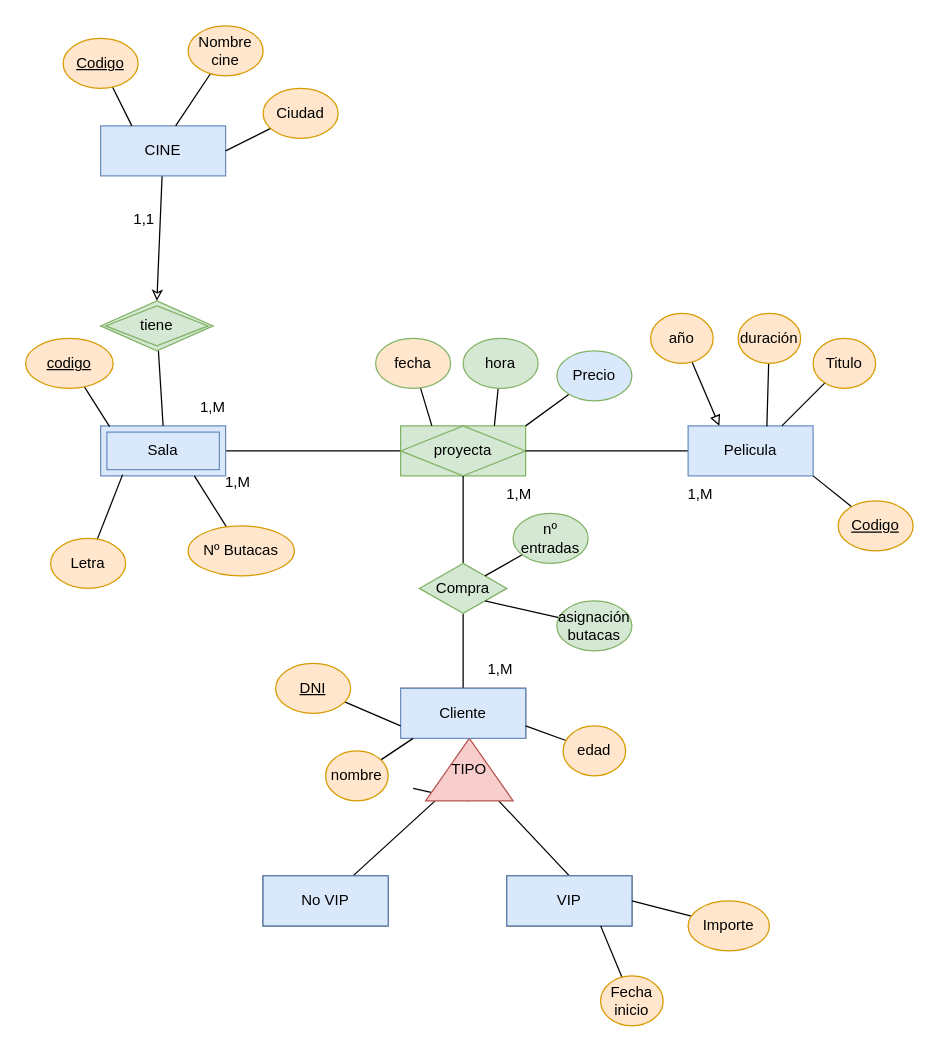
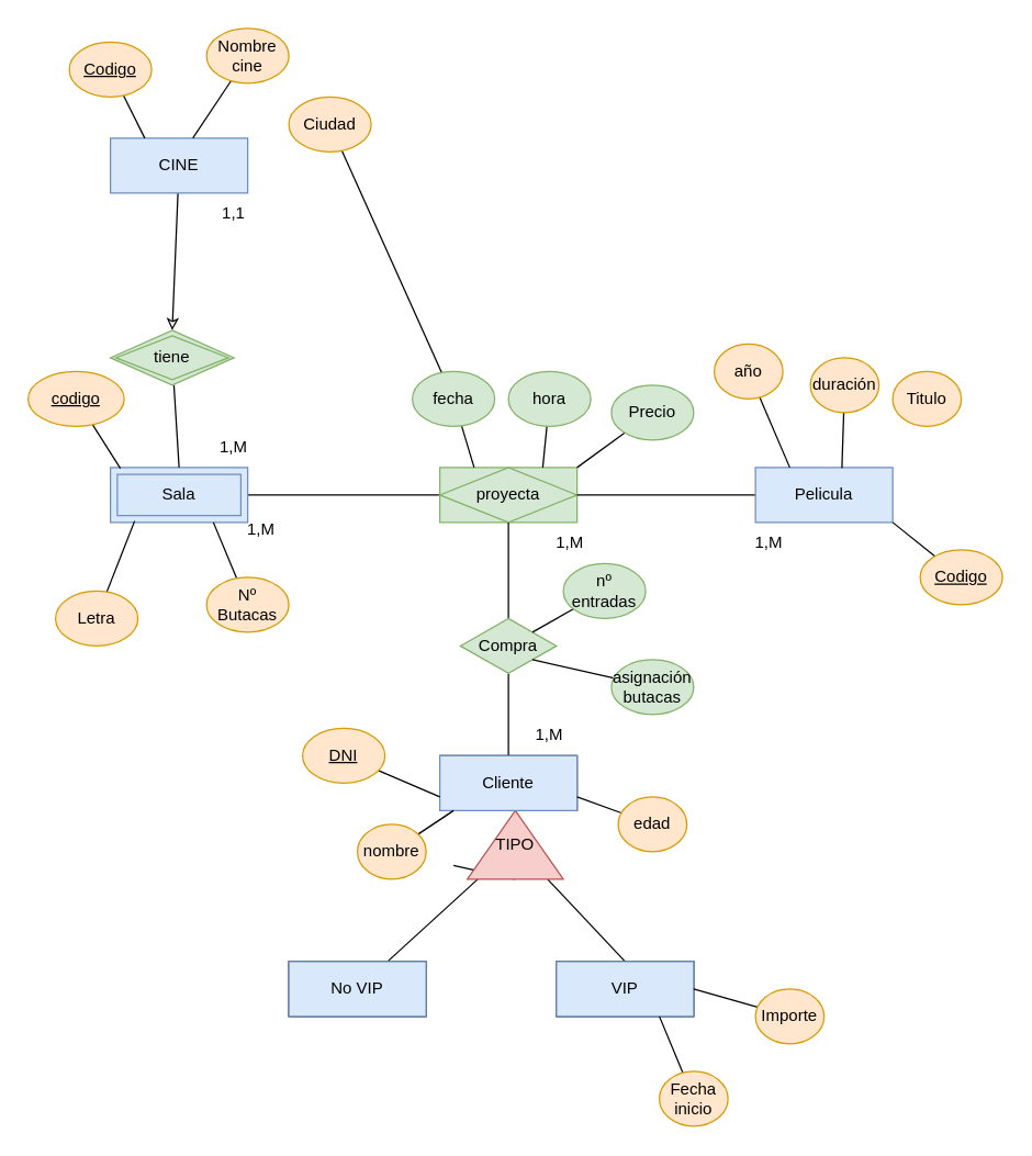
  <mxCell id="0" />
  <mxCell id="1" parent="0" />
  <mxCell id="2" style="rounded=0;orthogonalLoop=1;jettySize=auto;html=1;entryX=0.5;entryY=0;entryDx=0;entryDy=0;endArrow=classic;endFill=0;" parent="1" source="3" target="7" edge="1"><mxGeometry relative="1" as="geometry" /></mxCell>
  <mxCell id="3" value="CINE" style="whiteSpace=wrap;html=1;align=center;fillColor=#dae8fc;strokeColor=#6c8ebf;" parent="1" vertex="1"><mxGeometry x="80" y="100" width="100" height="40" as="geometry" /></mxCell>
  <mxCell id="4" style="edgeStyle=none;rounded=0;orthogonalLoop=1;jettySize=auto;html=1;entryX=0;entryY=0.5;entryDx=0;entryDy=0;endArrow=none;endFill=0;" parent="1" source="5" target="8" edge="1"><mxGeometry relative="1" as="geometry" /></mxCell>
  <mxCell id="5" value="Sala" style="shape=ext;margin=3;double=1;whiteSpace=wrap;html=1;align=center;fillColor=#dae8fc;strokeColor=#6c8ebf;" parent="1" vertex="1"><mxGeometry x="80" y="340" width="100" height="40" as="geometry" /></mxCell>
  <mxCell id="6" style="edgeStyle=none;rounded=0;orthogonalLoop=1;jettySize=auto;html=1;entryX=0.5;entryY=0;entryDx=0;entryDy=0;endArrow=none;endFill=0;" parent="1" source="7" target="5" edge="1"><mxGeometry relative="1" as="geometry" /></mxCell>
  <mxCell id="7" value="tiene" style="shape=rhombus;double=1;perimeter=rhombusPerimeter;whiteSpace=wrap;html=1;align=center;fillColor=#d5e8d4;strokeColor=#82b366;" parent="1" vertex="1"><mxGeometry x="80" y="240" width="90" height="40" as="geometry" /></mxCell>
  <mxCell id="8" value="proyecta" style="shape=associativeEntity;whiteSpace=wrap;html=1;align=center;fillColor=#d5e8d4;strokeColor=#82b366;" parent="1" vertex="1"><mxGeometry x="320" y="340" width="100" height="40" as="geometry" /></mxCell>
  <mxCell id="9" value="Cliente" style="whiteSpace=wrap;html=1;align=center;" parent="1" vertex="1"><mxGeometry x="320" y="550" width="100" height="40" as="geometry" /></mxCell>
  <mxCell id="10" style="edgeStyle=none;rounded=0;orthogonalLoop=1;jettySize=auto;html=1;entryX=1;entryY=0.5;entryDx=0;entryDy=0;endArrow=none;endFill=0;" parent="1" source="11" target="8" edge="1"><mxGeometry relative="1" as="geometry" /></mxCell>
  <mxCell id="11" value="Pelicula" style="whiteSpace=wrap;html=1;align=center;fillColor=#dae8fc;strokeColor=#6c8ebf;" parent="1" vertex="1"><mxGeometry x="550" y="340" width="100" height="40" as="geometry" /></mxCell>
  <mxCell id="12" style="edgeStyle=none;rounded=0;orthogonalLoop=1;jettySize=auto;html=1;entryX=0.5;entryY=1;entryDx=0;entryDy=0;endArrow=none;endFill=0;" parent="1" source="14" target="8" edge="1"><mxGeometry relative="1" as="geometry" /></mxCell>
  <mxCell id="13" style="edgeStyle=none;rounded=0;orthogonalLoop=1;jettySize=auto;html=1;endArrow=none;endFill=0;" parent="1" source="14" target="9" edge="1"><mxGeometry relative="1" as="geometry" /></mxCell>
  <mxCell id="14" value="Compra" style="shape=rhombus;perimeter=rhombusPerimeter;whiteSpace=wrap;html=1;align=center;fillColor=#d5e8d4;strokeColor=#82b366;" parent="1" vertex="1"><mxGeometry x="335" y="450" width="70" height="40" as="geometry" /></mxCell>
  <mxCell id="15" style="edgeStyle=none;rounded=0;orthogonalLoop=1;jettySize=auto;html=1;endArrow=none;endFill=0;" parent="1" source="18" target="19" edge="1"><mxGeometry relative="1" as="geometry" /></mxCell>
  <mxCell id="16" style="edgeStyle=none;rounded=0;orthogonalLoop=1;jettySize=auto;html=1;entryX=0.5;entryY=0;entryDx=0;entryDy=0;endArrow=none;endFill=0;" parent="1" source="18" target="20" edge="1"><mxGeometry relative="1" as="geometry" /></mxCell>
  <mxCell id="17" style="edgeStyle=none;rounded=0;orthogonalLoop=1;jettySize=auto;html=1;exitX=0;exitY=0.5;exitDx=0;exitDy=0;endArrow=none;endFill=0;" parent="1" source="18" edge="1"><mxGeometry relative="1" as="geometry"><mxPoint x="330" y="630" as="targetPoint" /></mxGeometry></mxCell>
  <mxCell id="18" value="TIPO" style="triangle;whiteSpace=wrap;html=1;direction=north;fillColor=#f8cecc;strokeColor=#b85450;" parent="1" vertex="1"><mxGeometry x="340" y="590" width="70" height="50" as="geometry" /></mxCell>
  <mxCell id="19" value="No VIP" style="whiteSpace=wrap;html=1;align=center;" parent="1" vertex="1"><mxGeometry x="210" y="700" width="100" height="40" as="geometry" /></mxCell>
  <mxCell id="20" value="VIP" style="whiteSpace=wrap;html=1;align=center;" parent="1" vertex="1"><mxGeometry x="405" y="700" width="100" height="40" as="geometry" /></mxCell>
  <mxCell id="21" value="Cliente" style="whiteSpace=wrap;html=1;align=center;fillColor=#dae8fc;strokeColor=#6c8ebf;" parent="1" vertex="1"><mxGeometry x="320" y="550" width="100" height="40" as="geometry" /></mxCell>
  <mxCell id="22" value="VIP" style="whiteSpace=wrap;html=1;align=center;fillColor=#dae8fc;strokeColor=#6c8ebf;" parent="1" vertex="1"><mxGeometry x="405" y="700" width="100" height="40" as="geometry" /></mxCell>
  <mxCell id="23" value="No VIP" style="whiteSpace=wrap;html=1;align=center;fillColor=#dae8fc;strokeColor=#6c8ebf;" parent="1" vertex="1"><mxGeometry x="210" y="700" width="100" height="40" as="geometry" /></mxCell>
  <mxCell id="24" style="edgeStyle=none;rounded=0;orthogonalLoop=1;jettySize=auto;html=1;entryX=0.25;entryY=0;entryDx=0;entryDy=0;endArrow=none;endFill=0;" parent="1" source="25" target="3" edge="1"><mxGeometry relative="1" as="geometry" /></mxCell>
  <mxCell id="25" value="Codigo" style="ellipse;whiteSpace=wrap;html=1;align=center;fontStyle=4;fillColor=#ffe6cc;strokeColor=#d79b00;" parent="1" vertex="1"><mxGeometry x="50" y="30" width="60" height="40" as="geometry" /></mxCell>
  <mxCell id="26" style="edgeStyle=none;rounded=0;orthogonalLoop=1;jettySize=auto;html=1;entryX=1;entryY=1;entryDx=0;entryDy=0;endArrow=none;endFill=0;" parent="1" source="27" target="11" edge="1"><mxGeometry relative="1" as="geometry" /></mxCell>
  <mxCell id="27" value="Codigo" style="ellipse;whiteSpace=wrap;html=1;align=center;fontStyle=4;fillColor=#ffe6cc;strokeColor=#d79b00;" parent="1" vertex="1"><mxGeometry x="670" y="400" width="60" height="40" as="geometry" /></mxCell>
  <mxCell id="28" style="edgeStyle=none;rounded=0;orthogonalLoop=1;jettySize=auto;html=1;entryX=0;entryY=0.75;entryDx=0;entryDy=0;endArrow=none;endFill=0;" parent="1" source="29" target="21" edge="1"><mxGeometry relative="1" as="geometry" /></mxCell>
  <mxCell id="29" value="DNI" style="ellipse;whiteSpace=wrap;html=1;align=center;fontStyle=4;fillColor=#ffe6cc;strokeColor=#d79b00;" parent="1" vertex="1"><mxGeometry x="220" y="530" width="60" height="40" as="geometry" /></mxCell>
  <mxCell id="30" style="edgeStyle=none;rounded=0;orthogonalLoop=1;jettySize=auto;html=1;entryX=0.176;entryY=0.975;entryDx=0;entryDy=0;entryPerimeter=0;endArrow=none;endFill=0;" parent="1" source="31" target="5" edge="1"><mxGeometry relative="1" as="geometry" /></mxCell>
  <mxCell id="31" value="Letra" style="ellipse;whiteSpace=wrap;html=1;align=center;fillColor=#ffe6cc;strokeColor=#d79b00;" parent="1" vertex="1"><mxGeometry x="40" y="430" width="60" height="40" as="geometry" /></mxCell>
  <mxCell id="32" style="edgeStyle=none;rounded=0;orthogonalLoop=1;jettySize=auto;html=1;entryX=0.75;entryY=1;entryDx=0;entryDy=0;endArrow=none;endFill=0;" parent="1" source="33" target="5" edge="1"><mxGeometry relative="1" as="geometry" /></mxCell>
- <mxCell id="33" value="Nº Butacas" style="ellipse;whiteSpace=wrap;html=1;align=center;fillColor=#ffe6cc;strokeColor=#d79b00;" parent="1" vertex="1"><mxGeometry x="150" y="420" width="85" height="40" as="geometry" /></mxCell>
+ <mxCell id="33" value="Nº Butacas" style="ellipse;whiteSpace=wrap;html=1;align=center;fillColor=#ffe6cc;strokeColor=#d79b00;" parent="1" vertex="1"><mxGeometry x="150" y="420" width="60" height="40" as="geometry" /></mxCell>
  <mxCell id="34" style="edgeStyle=none;rounded=0;orthogonalLoop=1;jettySize=auto;html=1;endArrow=none;endFill=0;" parent="1" source="35" edge="1"><mxGeometry relative="1" as="geometry"><mxPoint x="140" y="100" as="targetPoint" /></mxGeometry></mxCell>
  <mxCell id="35" value="Nombre cine" style="ellipse;whiteSpace=wrap;html=1;align=center;fillColor=#ffe6cc;strokeColor=#d79b00;" parent="1" vertex="1"><mxGeometry x="150" y="20" width="60" height="40" as="geometry" /></mxCell>
- <mxCell id="36" style="edgeStyle=none;rounded=0;orthogonalLoop=1;jettySize=auto;html=1;entryX=1;entryY=0.5;entryDx=0;entryDy=0;endArrow=none;endFill=0;" parent="1" source="37" target="3" edge="1"><mxGeometry relative="1" as="geometry" /></mxCell>
+ <mxCell id="36" style="edgeStyle=none;rounded=0;orthogonalLoop=1;jettySize=auto;html=1;endArrow=none;endFill=0;" parent="1" source="37" target="39" edge="1"><mxGeometry relative="1" as="geometry" /></mxCell>
  <mxCell id="37" value="Ciudad" style="ellipse;whiteSpace=wrap;html=1;align=center;fillColor=#ffe6cc;strokeColor=#d79b00;" parent="1" vertex="1"><mxGeometry x="210" y="70" width="60" height="40" as="geometry" /></mxCell>
  <mxCell id="38" style="edgeStyle=none;rounded=0;orthogonalLoop=1;jettySize=auto;html=1;entryX=0.25;entryY=0;entryDx=0;entryDy=0;endArrow=none;endFill=0;" parent="1" source="39" target="8" edge="1"><mxGeometry relative="1" as="geometry" /></mxCell>
- <mxCell id="39" value="fecha" style="ellipse;whiteSpace=wrap;html=1;align=center;fillColor=#ffe6cc;strokeColor=#82b366;" parent="1" vertex="1"><mxGeometry x="300" y="270" width="60" height="40" as="geometry" /></mxCell>
+ <mxCell id="39" value="fecha" style="ellipse;whiteSpace=wrap;html=1;align=center;fillColor=#d5e8d4;strokeColor=#82b366;" parent="1" vertex="1"><mxGeometry x="300" y="270" width="60" height="40" as="geometry" /></mxCell>
  <mxCell id="40" style="edgeStyle=none;rounded=0;orthogonalLoop=1;jettySize=auto;html=1;entryX=0.75;entryY=0;entryDx=0;entryDy=0;endArrow=none;endFill=0;" parent="1" source="41" target="8" edge="1"><mxGeometry relative="1" as="geometry" /></mxCell>
  <mxCell id="41" value="hora" style="ellipse;whiteSpace=wrap;html=1;align=center;fillColor=#d5e8d4;strokeColor=#82b366;" parent="1" vertex="1"><mxGeometry x="370" y="270" width="60" height="40" as="geometry" /></mxCell>
  <mxCell id="42" style="edgeStyle=none;rounded=0;orthogonalLoop=1;jettySize=auto;html=1;entryX=1;entryY=0;entryDx=0;entryDy=0;endArrow=none;endFill=0;" parent="1" source="43" target="8" edge="1"><mxGeometry relative="1" as="geometry" /></mxCell>
- <mxCell id="43" value="Precio" style="ellipse;whiteSpace=wrap;html=1;align=center;fillColor=#dae8fc;strokeColor=#82b366;" parent="1" vertex="1"><mxGeometry x="445" y="280" width="60" height="40" as="geometry" /></mxCell>
- <mxCell id="44" style="edgeStyle=none;rounded=0;orthogonalLoop=1;jettySize=auto;html=1;entryX=0.75;entryY=0;entryDx=0;entryDy=0;endArrow=none;endFill=0;" parent="1" source="45" target="11" edge="1"><mxGeometry relative="1" as="geometry" /></mxCell>
+ <mxCell id="43" value="Precio" style="ellipse;whiteSpace=wrap;html=1;align=center;fillColor=#d5e8d4;strokeColor=#82b366;" parent="1" vertex="1"><mxGeometry x="445" y="280" width="60" height="40" as="geometry" /></mxCell>
  <mxCell id="45" value="Titulo" style="ellipse;whiteSpace=wrap;html=1;align=center;fillColor=#ffe6cc;strokeColor=#d79b00;" parent="1" vertex="1"><mxGeometry x="650" y="270" width="50" height="40" as="geometry" /></mxCell>
- <mxCell id="46" style="edgeStyle=none;rounded=0;orthogonalLoop=1;jettySize=auto;html=1;entryX=0.25;entryY=0;entryDx=0;entryDy=0;endArrow=block;endFill=0;" parent="1" source="47" target="11" edge="1"><mxGeometry relative="1" as="geometry" /></mxCell>
+ <mxCell id="46" style="edgeStyle=none;rounded=0;orthogonalLoop=1;jettySize=auto;html=1;entryX=0.25;entryY=0;entryDx=0;entryDy=0;endArrow=none;endFill=0;" parent="1" source="47" target="11" edge="1"><mxGeometry relative="1" as="geometry" /></mxCell>
  <mxCell id="47" value="año" style="ellipse;whiteSpace=wrap;html=1;align=center;fillColor=#ffe6cc;strokeColor=#d79b00;" parent="1" vertex="1"><mxGeometry x="520" y="250" width="50" height="40" as="geometry" /></mxCell>
  <mxCell id="48" style="edgeStyle=none;rounded=0;orthogonalLoop=1;jettySize=auto;html=1;entryX=0.63;entryY=0.01;entryDx=0;entryDy=0;entryPerimeter=0;endArrow=none;endFill=0;" parent="1" source="49" target="11" edge="1"><mxGeometry relative="1" as="geometry" /></mxCell>
- <mxCell id="49" value="duración" style="ellipse;whiteSpace=wrap;html=1;align=center;fillColor=#ffe6cc;strokeColor=#d79b00;" parent="1" vertex="1"><mxGeometry x="590" y="250" width="50" height="40" as="geometry" /></mxCell>
+ <mxCell id="49" value="duración" style="ellipse;whiteSpace=wrap;html=1;align=center;fillColor=#ffe6cc;strokeColor=#d79b00;" parent="1" vertex="1"><mxGeometry x="590" y="260" width="50" height="40" as="geometry" /></mxCell>
  <mxCell id="50" style="edgeStyle=none;rounded=0;orthogonalLoop=1;jettySize=auto;html=1;entryX=1;entryY=0;entryDx=0;entryDy=0;endArrow=none;endFill=0;" parent="1" source="51" target="14" edge="1"><mxGeometry relative="1" as="geometry" /></mxCell>
  <mxCell id="51" value="nº entradas" style="ellipse;whiteSpace=wrap;html=1;align=center;fillColor=#d5e8d4;strokeColor=#82b366;" parent="1" vertex="1"><mxGeometry x="410" y="410" width="60" height="40" as="geometry" /></mxCell>
  <mxCell id="52" style="edgeStyle=none;rounded=0;orthogonalLoop=1;jettySize=auto;html=1;entryX=1;entryY=1;entryDx=0;entryDy=0;endArrow=none;endFill=0;" parent="1" source="53" target="14" edge="1"><mxGeometry relative="1" as="geometry" /></mxCell>
  <mxCell id="53" value="asignación butacas" style="ellipse;whiteSpace=wrap;html=1;align=center;fillColor=#d5e8d4;strokeColor=#82b366;" parent="1" vertex="1"><mxGeometry x="445" y="480" width="60" height="40" as="geometry" /></mxCell>
  <mxCell id="54" style="edgeStyle=none;rounded=0;orthogonalLoop=1;jettySize=auto;html=1;entryX=0.1;entryY=1;entryDx=0;entryDy=0;entryPerimeter=0;endArrow=none;endFill=0;" parent="1" source="55" target="21" edge="1"><mxGeometry relative="1" as="geometry" /></mxCell>
  <mxCell id="55" value="nombre" style="ellipse;whiteSpace=wrap;html=1;align=center;fillColor=#ffe6cc;strokeColor=#d79b00;" parent="1" vertex="1"><mxGeometry x="260" y="600" width="50" height="40" as="geometry" /></mxCell>
  <mxCell id="56" style="edgeStyle=none;rounded=0;orthogonalLoop=1;jettySize=auto;html=1;entryX=1;entryY=0.75;entryDx=0;entryDy=0;endArrow=none;endFill=0;" parent="1" source="57" target="21" edge="1"><mxGeometry relative="1" as="geometry" /></mxCell>
  <mxCell id="57" value="edad" style="ellipse;whiteSpace=wrap;html=1;align=center;fillColor=#ffe6cc;strokeColor=#d79b00;" parent="1" vertex="1"><mxGeometry x="450" y="580" width="50" height="40" as="geometry" /></mxCell>
  <mxCell id="58" style="edgeStyle=none;rounded=0;orthogonalLoop=1;jettySize=auto;html=1;entryX=1;entryY=0.5;entryDx=0;entryDy=0;endArrow=none;endFill=0;" parent="1" source="59" target="22" edge="1"><mxGeometry relative="1" as="geometry" /></mxCell>
- <mxCell id="59" value="Importe" style="ellipse;whiteSpace=wrap;html=1;align=center;fillColor=#ffe6cc;strokeColor=#d79b00;" parent="1" vertex="1"><mxGeometry x="550" y="720" width="65" height="40" as="geometry" /></mxCell>
+ <mxCell id="59" value="Importe" style="ellipse;whiteSpace=wrap;html=1;align=center;fillColor=#ffe6cc;strokeColor=#d79b00;" parent="1" vertex="1"><mxGeometry x="550" y="720" width="50" height="40" as="geometry" /></mxCell>
  <mxCell id="60" style="edgeStyle=none;rounded=0;orthogonalLoop=1;jettySize=auto;html=1;entryX=0.75;entryY=1;entryDx=0;entryDy=0;endArrow=none;endFill=0;" parent="1" source="61" target="22" edge="1"><mxGeometry relative="1" as="geometry" /></mxCell>
  <mxCell id="61" value="Fecha inicio" style="ellipse;whiteSpace=wrap;html=1;align=center;fillColor=#ffe6cc;strokeColor=#d79b00;" parent="1" vertex="1"><mxGeometry x="480" y="780" width="50" height="40" as="geometry" /></mxCell>
  <mxCell id="62" value="1,M" style="text;html=1;strokeColor=none;fillColor=none;align=center;verticalAlign=middle;whiteSpace=wrap;rounded=0;" parent="1" vertex="1"><mxGeometry x="140" y="310" width="60" height="30" as="geometry" /></mxCell>
- <mxCell id="63" value="1,1" style="text;html=1;strokeColor=none;fillColor=none;align=center;verticalAlign=middle;whiteSpace=wrap;rounded=0;" parent="1" vertex="1"><mxGeometry x="85" y="160" width="60" height="30" as="geometry" /></mxCell>
+ <mxCell id="63" value="1,1" style="text;html=1;strokeColor=none;fillColor=none;align=center;verticalAlign=middle;whiteSpace=wrap;rounded=0;" parent="1" vertex="1"><mxGeometry x="140" y="140" width="60" height="30" as="geometry" /></mxCell>
  <mxCell id="64" value="1,M" style="text;html=1;strokeColor=none;fillColor=none;align=center;verticalAlign=middle;whiteSpace=wrap;rounded=0;" parent="1" vertex="1"><mxGeometry x="530" y="380" width="60" height="30" as="geometry" /></mxCell>
  <mxCell id="65" value="1,M" style="text;html=1;strokeColor=none;fillColor=none;align=center;verticalAlign=middle;whiteSpace=wrap;rounded=0;" parent="1" vertex="1"><mxGeometry x="160" y="370" width="60" height="30" as="geometry" /></mxCell>
  <mxCell id="66" value="1,M" style="text;html=1;strokeColor=none;fillColor=none;align=center;verticalAlign=middle;whiteSpace=wrap;rounded=0;" parent="1" vertex="1"><mxGeometry x="385" y="380" width="60" height="30" as="geometry" /></mxCell>
  <mxCell id="67" value="1,M" style="text;html=1;strokeColor=none;fillColor=none;align=center;verticalAlign=middle;whiteSpace=wrap;rounded=0;" parent="1" vertex="1"><mxGeometry x="370" y="520" width="60" height="30" as="geometry" /></mxCell>
  <mxCell id="68" style="edgeStyle=none;rounded=0;orthogonalLoop=1;jettySize=auto;html=1;entryX=0.072;entryY=0.015;entryDx=0;entryDy=0;entryPerimeter=0;endArrow=none;endFill=0;" edge="1" parent="1" source="69" target="5"><mxGeometry relative="1" as="geometry" /></mxCell>
  <mxCell id="69" value="codigo" style="ellipse;whiteSpace=wrap;html=1;align=center;fontStyle=4;fillColor=#ffe6cc;strokeColor=#d79b00;" vertex="1" parent="1"><mxGeometry x="20" y="270" width="70" height="40" as="geometry" /></mxCell>
